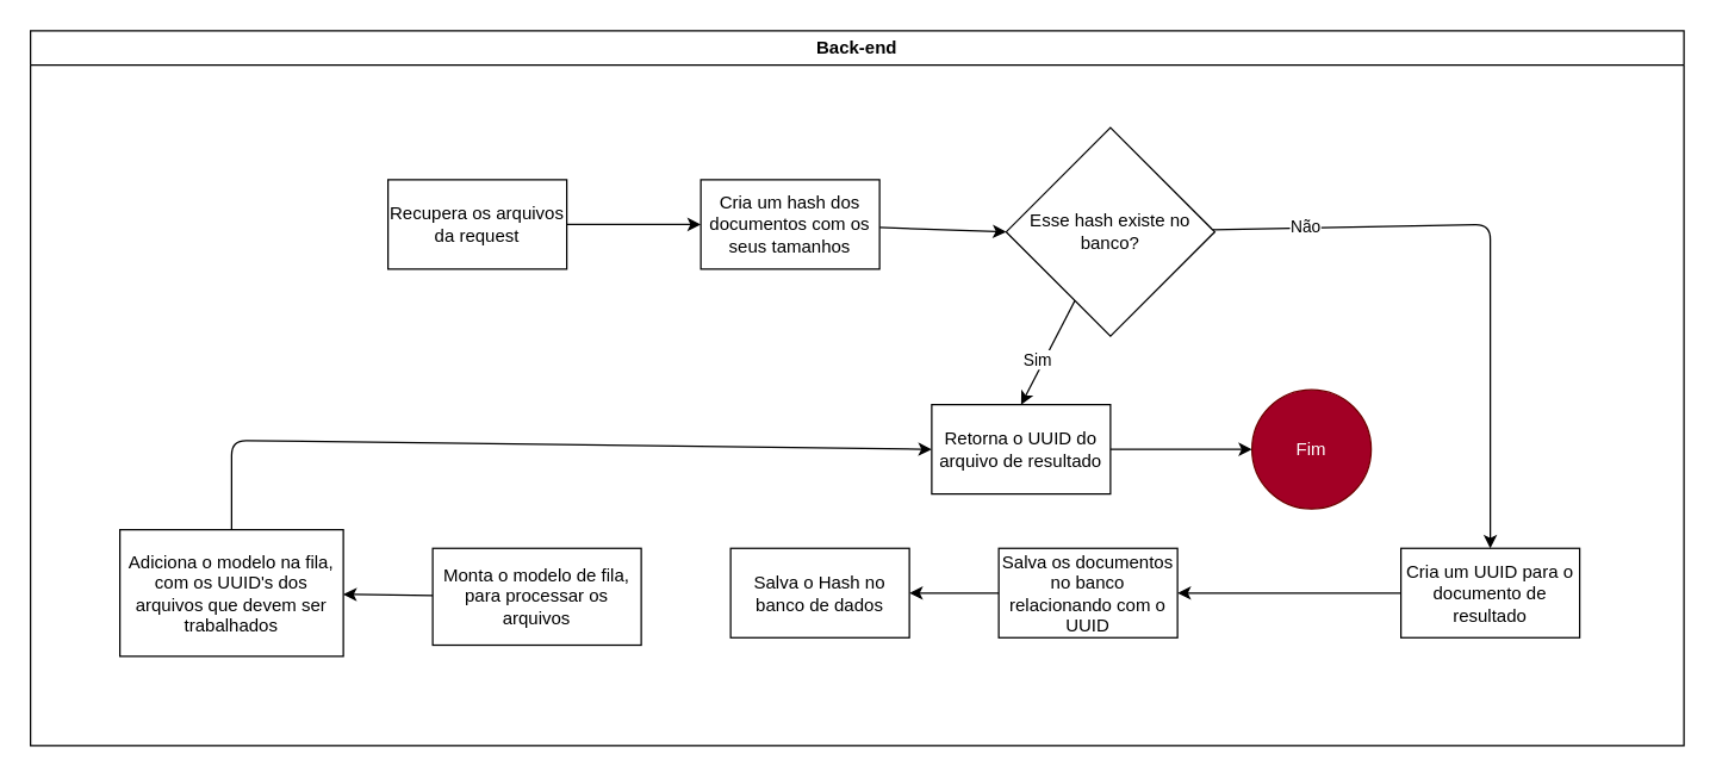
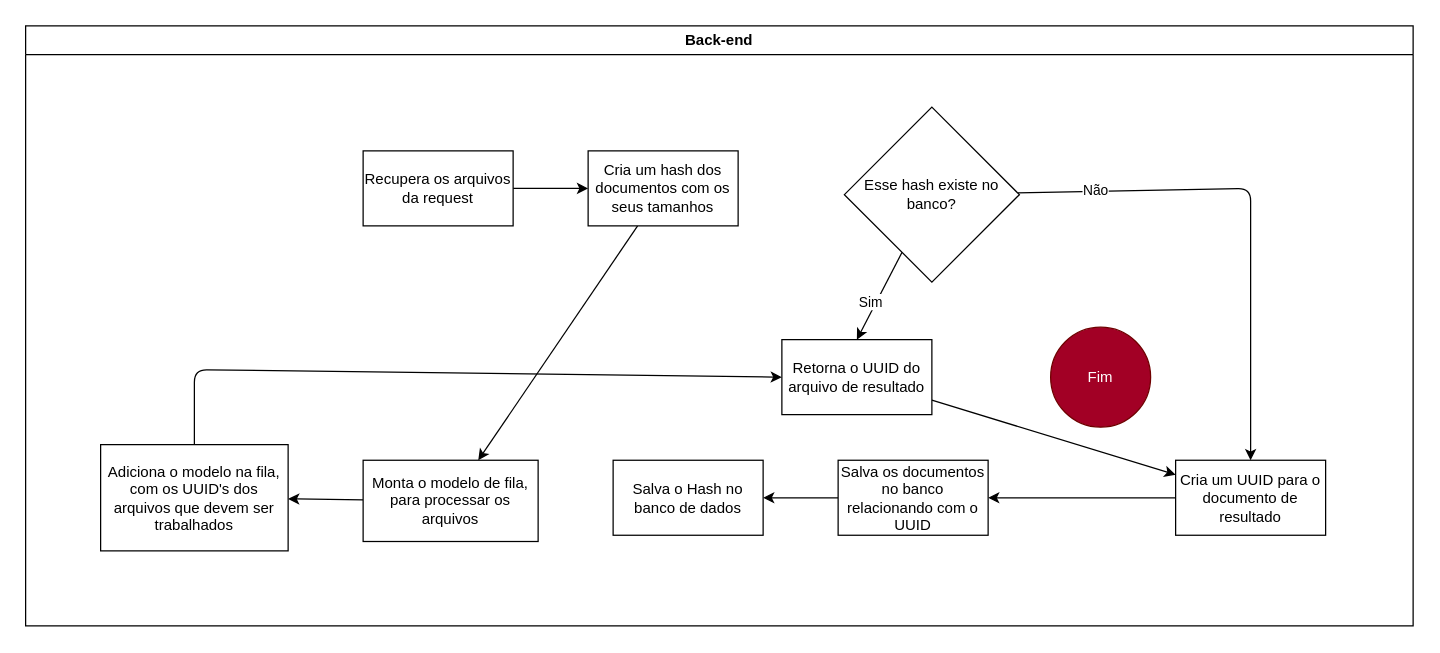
  <mxCell id="0" />
  <mxCell id="1" parent="0" />
  <mxCell id="2" value="Back-end" style="swimlane;whiteSpace=wrap;html=1;" parent="1" vertex="1"><mxGeometry x="20" y="20" width="1110" height="480" as="geometry" /></mxCell>
  <mxCell id="3" value="" style="edgeStyle=none;html=1;" parent="2" source="4" target="6" edge="1"><mxGeometry relative="1" as="geometry" /></mxCell>
- <mxCell id="4" value="Recupera os arquivos da request" style="whiteSpace=wrap;html=1;" parent="2" vertex="1"><mxGeometry x="240" y="100" width="120" height="60" as="geometry" /></mxCell>
- <mxCell id="5" style="edgeStyle=none;html=1;entryX=0;entryY=0.5;entryDx=0;entryDy=0;" edge="1" parent="2" source="6" target="23"><mxGeometry relative="1" as="geometry" /></mxCell>
+ <mxCell id="4" value="Recupera os arquivos da request" style="whiteSpace=wrap;html=1;" parent="2" vertex="1"><mxGeometry x="270" y="100" width="120" height="60" as="geometry" /></mxCell>
+ <mxCell id="5" style="edgeStyle=none;html=1;" edge="1" parent="2" source="6" target="13"><mxGeometry relative="1" as="geometry" /></mxCell>
  <mxCell id="6" value="Cria um hash dos documentos com os seus tamanhos" style="whiteSpace=wrap;html=1;" parent="2" vertex="1"><mxGeometry x="450" y="100" width="120" height="60" as="geometry" /></mxCell>
  <mxCell id="7" value="" style="edgeStyle=none;html=1;" edge="1" parent="2" source="8" target="10"><mxGeometry relative="1" as="geometry" /></mxCell>
  <mxCell id="8" value="Cria um UUID para o documento de resultado" style="whiteSpace=wrap;html=1;" parent="2" vertex="1"><mxGeometry x="920" y="347.5" width="120" height="60" as="geometry" /></mxCell>
  <mxCell id="9" value="" style="edgeStyle=none;html=1;" edge="1" parent="2" source="10" target="11"><mxGeometry relative="1" as="geometry" /></mxCell>
  <mxCell id="10" value="Salva os documentos no banco relacionando com o UUID" style="whiteSpace=wrap;html=1;" vertex="1" parent="2"><mxGeometry x="650" y="347.5" width="120" height="60" as="geometry" /></mxCell>
  <mxCell id="11" value="Salva o Hash no banco de dados" style="whiteSpace=wrap;html=1;" vertex="1" parent="2"><mxGeometry x="470" y="347.5" width="120" height="60" as="geometry" /></mxCell>
  <mxCell id="12" value="" style="edgeStyle=none;html=1;" edge="1" parent="2" source="13" target="15"><mxGeometry relative="1" as="geometry" /></mxCell>
  <mxCell id="13" value="Monta o modelo de fila, para processar os arquivos" style="whiteSpace=wrap;html=1;" vertex="1" parent="2"><mxGeometry x="270" y="347.5" width="140" height="65" as="geometry" /></mxCell>
  <mxCell id="14" style="edgeStyle=none;html=1;entryX=0;entryY=0.5;entryDx=0;entryDy=0;" edge="1" parent="2" source="15" target="17"><mxGeometry relative="1" as="geometry"><Array as="points"><mxPoint x="135" y="275" /></Array></mxGeometry></mxCell>
  <mxCell id="15" value="Adiciona o modelo na fila, com os UUID's dos arquivos que devem ser trabalhados" style="whiteSpace=wrap;html=1;" vertex="1" parent="2"><mxGeometry x="60" y="335" width="150" height="85" as="geometry" /></mxCell>
- <mxCell id="16" value="" style="edgeStyle=none;html=1;" edge="1" parent="2" source="17" target="18"><mxGeometry relative="1" as="geometry" /></mxCell>
+ <mxCell id="16" value="" style="edgeStyle=none;html=1;" edge="1" parent="2" source="17" target="8"><mxGeometry relative="1" as="geometry" /></mxCell>
  <mxCell id="17" value="Retorna o UUID do arquivo de resultado" style="whiteSpace=wrap;html=1;" vertex="1" parent="2"><mxGeometry x="605" y="251" width="120" height="60" as="geometry" /></mxCell>
  <mxCell id="18" value="Fim" style="ellipse;whiteSpace=wrap;html=1;fillColor=#a20025;fontColor=#ffffff;strokeColor=#6F0000;" vertex="1" parent="2"><mxGeometry x="820" y="241" width="80" height="80" as="geometry" /></mxCell>
  <mxCell id="19" style="edgeStyle=none;html=1;entryX=0.5;entryY=0;entryDx=0;entryDy=0;" edge="1" parent="2" source="23" target="8"><mxGeometry relative="1" as="geometry"><Array as="points"><mxPoint x="980" y="130" /></Array></mxGeometry></mxCell>
  <mxCell id="20" value="Não" style="edgeLabel;html=1;align=center;verticalAlign=middle;resizable=0;points=[];" vertex="1" connectable="0" parent="19"><mxGeometry x="-0.694" y="1" relative="1" as="geometry"><mxPoint as="offset" /></mxGeometry></mxCell>
  <mxCell id="21" style="edgeStyle=none;html=1;entryX=0.5;entryY=0;entryDx=0;entryDy=0;" edge="1" parent="2" source="23" target="17"><mxGeometry relative="1" as="geometry" /></mxCell>
  <mxCell id="22" value="Sim" style="edgeLabel;html=1;align=center;verticalAlign=middle;resizable=0;points=[];" vertex="1" connectable="0" parent="21"><mxGeometry x="0.419" y="2" relative="1" as="geometry"><mxPoint x="-2" y="-11" as="offset" /></mxGeometry></mxCell>
  <mxCell id="23" value="Esse hash existe no banco?" style="rhombus;whiteSpace=wrap;html=1;" vertex="1" parent="2"><mxGeometry x="655" y="65" width="140" height="140" as="geometry" /></mxCell>
